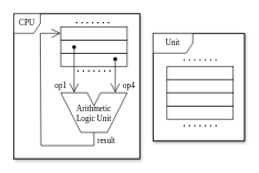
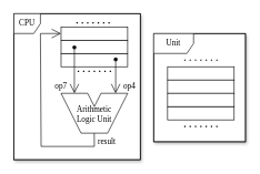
  <mxCell id="0" />
  <mxCell id="1" parent="0" />
  <mxCell id="2" value="" style="rounded=0;whiteSpace=wrap;html=1;shadow=1;fontFamily=Computer Modern;" parent="1" vertex="1"><mxGeometry x="230" y="50" width="138" height="163" as="geometry" /></mxCell>
  <mxCell id="3" value="" style="rounded=0;whiteSpace=wrap;html=1;shadow=1;fontFamily=Computer Modern;" parent="1" vertex="1"><mxGeometry x="20" y="20" width="190" height="220" as="geometry" /></mxCell>
  <mxCell id="4" value="" style="rounded=0;whiteSpace=wrap;html=1;fontFamily=Computer Modern;" parent="1" vertex="1"><mxGeometry x="91" y="80" width="100" height="20" as="geometry" /></mxCell>
  <mxCell id="5" value="" style="endArrow=none;html=1;rounded=0;fontFamily=Computer Modern;" parent="1" edge="1"><mxGeometry width="50" height="50" relative="1" as="geometry"><mxPoint x="91" y="140" as="sourcePoint" /><mxPoint x="131" y="140" as="targetPoint" /><Array as="points"><mxPoint x="111" y="140" /></Array></mxGeometry></mxCell>
  <mxCell id="6" value="" style="endArrow=none;html=1;rounded=0;fontFamily=Computer Modern;" parent="1" edge="1"><mxGeometry width="50" height="50" relative="1" as="geometry"><mxPoint x="91" y="140" as="sourcePoint" /><mxPoint x="121" y="200" as="targetPoint" /></mxGeometry></mxCell>
  <mxCell id="7" value="" style="endArrow=none;html=1;rounded=0;fontFamily=Computer Modern;" parent="1" edge="1"><mxGeometry width="50" height="50" relative="1" as="geometry"><mxPoint x="131" y="140" as="sourcePoint" /><mxPoint x="141" y="160" as="targetPoint" /></mxGeometry></mxCell>
  <mxCell id="8" value="" style="endArrow=none;html=1;rounded=0;fontFamily=Computer Modern;" parent="1" edge="1"><mxGeometry width="50" height="50" relative="1" as="geometry"><mxPoint x="151" y="140" as="sourcePoint" /><mxPoint x="141" y="160" as="targetPoint" /></mxGeometry></mxCell>
  <mxCell id="9" value="" style="endArrow=none;html=1;rounded=0;fontFamily=Computer Modern;" parent="1" edge="1"><mxGeometry width="50" height="50" relative="1" as="geometry"><mxPoint x="151" y="140" as="sourcePoint" /><mxPoint x="191" y="140" as="targetPoint" /></mxGeometry></mxCell>
  <mxCell id="10" value="" style="endArrow=none;html=1;rounded=0;fontFamily=Computer Modern;" parent="1" edge="1"><mxGeometry width="50" height="50" relative="1" as="geometry"><mxPoint x="191" y="140" as="sourcePoint" /><mxPoint x="161" y="200" as="targetPoint" /></mxGeometry></mxCell>
  <mxCell id="11" value="" style="endArrow=none;html=1;rounded=0;fontFamily=Computer Modern;" parent="1" edge="1"><mxGeometry width="50" height="50" relative="1" as="geometry"><mxPoint x="121" y="200" as="sourcePoint" /><mxPoint x="161" y="200" as="targetPoint" /></mxGeometry></mxCell>
  <mxCell id="12" value="Arithmetic&lt;br&gt;Logic Unit" style="text;html=1;strokeColor=none;fillColor=none;align=center;verticalAlign=middle;whiteSpace=wrap;rounded=0;fontFamily=Computer Modern;" parent="1" vertex="1"><mxGeometry x="106.25" y="155" width="69.5" height="34" as="geometry" /></mxCell>
  <mxCell id="13" value="" style="endArrow=open;endFill=1;endSize=12;html=1;rounded=0;entryX=0;entryY=0.5;entryDx=0;entryDy=0;fontFamily=Computer Modern;" parent="1" target="24" edge="1"><mxGeometry width="160" relative="1" as="geometry"><mxPoint x="140.83" y="200" as="sourcePoint" /><mxPoint x="140.83" y="240" as="targetPoint" /><Array as="points"><mxPoint x="141" y="220" /><mxPoint x="61" y="220" /><mxPoint x="60" y="50" /></Array></mxGeometry></mxCell>
  <mxCell id="14" value="CPU" style="shape=umlFrame;whiteSpace=wrap;html=1;pointerEvents=0;fontFamily=Computer Modern;width=40;height=30;" parent="1" vertex="1"><mxGeometry x="20" y="20" width="190" height="220" as="geometry" /></mxCell>
  <mxCell id="15" value="" style="rounded=0;whiteSpace=wrap;html=1;fontFamily=Computer Modern;" parent="1" vertex="1"><mxGeometry x="251" y="160" width="100" height="20" as="geometry" /></mxCell>
  <mxCell id="16" value="" style="rounded=0;whiteSpace=wrap;html=1;fontFamily=Computer Modern;" parent="1" vertex="1"><mxGeometry x="251" y="100" width="100" height="20" as="geometry" /></mxCell>
  <mxCell id="17" value="" style="endArrow=none;dashed=1;html=1;dashPattern=1 3;strokeWidth=2;rounded=0;fontFamily=Computer Modern;" parent="1" edge="1"><mxGeometry width="50" height="50" relative="1" as="geometry"><mxPoint x="276" y="190" as="sourcePoint" /><mxPoint x="326" y="190" as="targetPoint" /></mxGeometry></mxCell>
  <mxCell id="18" value="" style="endArrow=none;dashed=1;html=1;dashPattern=1 3;strokeWidth=2;rounded=0;fontFamily=Computer Modern;" parent="1" edge="1"><mxGeometry width="50" height="50" relative="1" as="geometry"><mxPoint x="276" y="90" as="sourcePoint" /><mxPoint x="326" y="90" as="targetPoint" /></mxGeometry></mxCell>
  <mxCell id="19" value="" style="rounded=0;whiteSpace=wrap;html=1;fontFamily=Computer Modern;" parent="1" vertex="1"><mxGeometry x="251" y="120" width="100" height="20" as="geometry" /></mxCell>
  <mxCell id="20" value="" style="rounded=0;whiteSpace=wrap;html=1;fontFamily=Computer Modern;" parent="1" vertex="1"><mxGeometry x="251" y="140" width="100" height="20" as="geometry" /></mxCell>
  <mxCell id="21" value="Unit" style="shape=umlFrame;whiteSpace=wrap;html=1;pointerEvents=0;fontFamily=Computer Modern;" parent="1" vertex="1"><mxGeometry x="230" y="50" width="138" height="163" as="geometry" /></mxCell>
  <mxCell id="22" value="" style="endArrow=none;dashed=1;html=1;dashPattern=1 3;strokeWidth=2;rounded=0;fontFamily=Computer Modern;" parent="1" edge="1"><mxGeometry width="50" height="50" relative="1" as="geometry"><mxPoint x="116" y="107" as="sourcePoint" /><mxPoint x="166" y="107" as="targetPoint" /></mxGeometry></mxCell>
  <mxCell id="23" value="" style="rounded=0;whiteSpace=wrap;html=1;fontFamily=Computer Modern;" parent="1" vertex="1"><mxGeometry x="91" y="60" width="100" height="20" as="geometry" /></mxCell>
  <mxCell id="24" value="" style="rounded=0;whiteSpace=wrap;html=1;fontFamily=Computer Modern;" parent="1" vertex="1"><mxGeometry x="91" y="40" width="100" height="20" as="geometry" /></mxCell>
  <mxCell id="25" value="" style="endArrow=none;dashed=1;html=1;dashPattern=1 3;strokeWidth=2;rounded=0;fontFamily=Computer Modern;" parent="1" edge="1"><mxGeometry width="50" height="50" relative="1" as="geometry"><mxPoint x="114" y="34" as="sourcePoint" /><mxPoint x="164" y="34" as="targetPoint" /></mxGeometry></mxCell>
  <mxCell id="26" value="" style="ellipse;whiteSpace=wrap;html=1;aspect=fixed;strokeColor=none;fillColor=#0D0D0D;fontFamily=Computer Modern;" parent="1" vertex="1"><mxGeometry x="108" y="68" width="6" height="6" as="geometry" /></mxCell>
  <mxCell id="27" value="" style="endArrow=open;endFill=1;endSize=12;html=1;rounded=0;exitX=0.5;exitY=1;exitDx=0;exitDy=0;fontFamily=Computer Modern;" parent="1" source="26" edge="1"><mxGeometry width="160" relative="1" as="geometry"><mxPoint x="111" y="100" as="sourcePoint" /><mxPoint x="111" y="140" as="targetPoint" /></mxGeometry></mxCell>
  <mxCell id="28" value="" style="ellipse;whiteSpace=wrap;html=1;aspect=fixed;strokeColor=none;fillColor=#0D0D0D;fontFamily=Computer Modern;" parent="1" vertex="1"><mxGeometry x="170" y="86" width="6" height="6" as="geometry" /></mxCell>
  <mxCell id="29" value="" style="endArrow=open;endFill=1;endSize=12;html=1;rounded=0;exitX=0.5;exitY=1;exitDx=0;exitDy=0;fontFamily=Computer Modern;" parent="1" source="28" edge="1"><mxGeometry width="160" relative="1" as="geometry"><mxPoint x="173" y="100" as="sourcePoint" /><mxPoint x="173" y="140" as="targetPoint" /></mxGeometry></mxCell>
  <mxCell id="30" value="result" style="text;html=1;strokeColor=none;fillColor=none;align=center;verticalAlign=middle;whiteSpace=wrap;rounded=0;fontFamily=Computer Modern;" vertex="1" parent="1"><mxGeometry x="144.25" y="206" width="31.75" height="14" as="geometry" /></mxCell>
- <mxCell id="31" value="op1" style="text;html=1;strokeColor=none;fillColor=none;align=center;verticalAlign=middle;whiteSpace=wrap;rounded=0;fontFamily=Computer Modern;" vertex="1" parent="1"><mxGeometry x="74.5" y="123" width="31.75" height="14" as="geometry" /></mxCell>
+ <mxCell id="31" value="op7" style="text;html=1;strokeColor=none;fillColor=none;align=center;verticalAlign=middle;whiteSpace=wrap;rounded=0;fontFamily=Computer Modern;" vertex="1" parent="1"><mxGeometry x="74.5" y="123" width="31.75" height="14" as="geometry" /></mxCell>
  <mxCell id="32" value="op4" style="text;html=1;strokeColor=none;fillColor=none;align=center;verticalAlign=middle;whiteSpace=wrap;rounded=0;fontFamily=Computer Modern;" vertex="1" parent="1"><mxGeometry x="178.25" y="123" width="31.75" height="14" as="geometry" /></mxCell>
